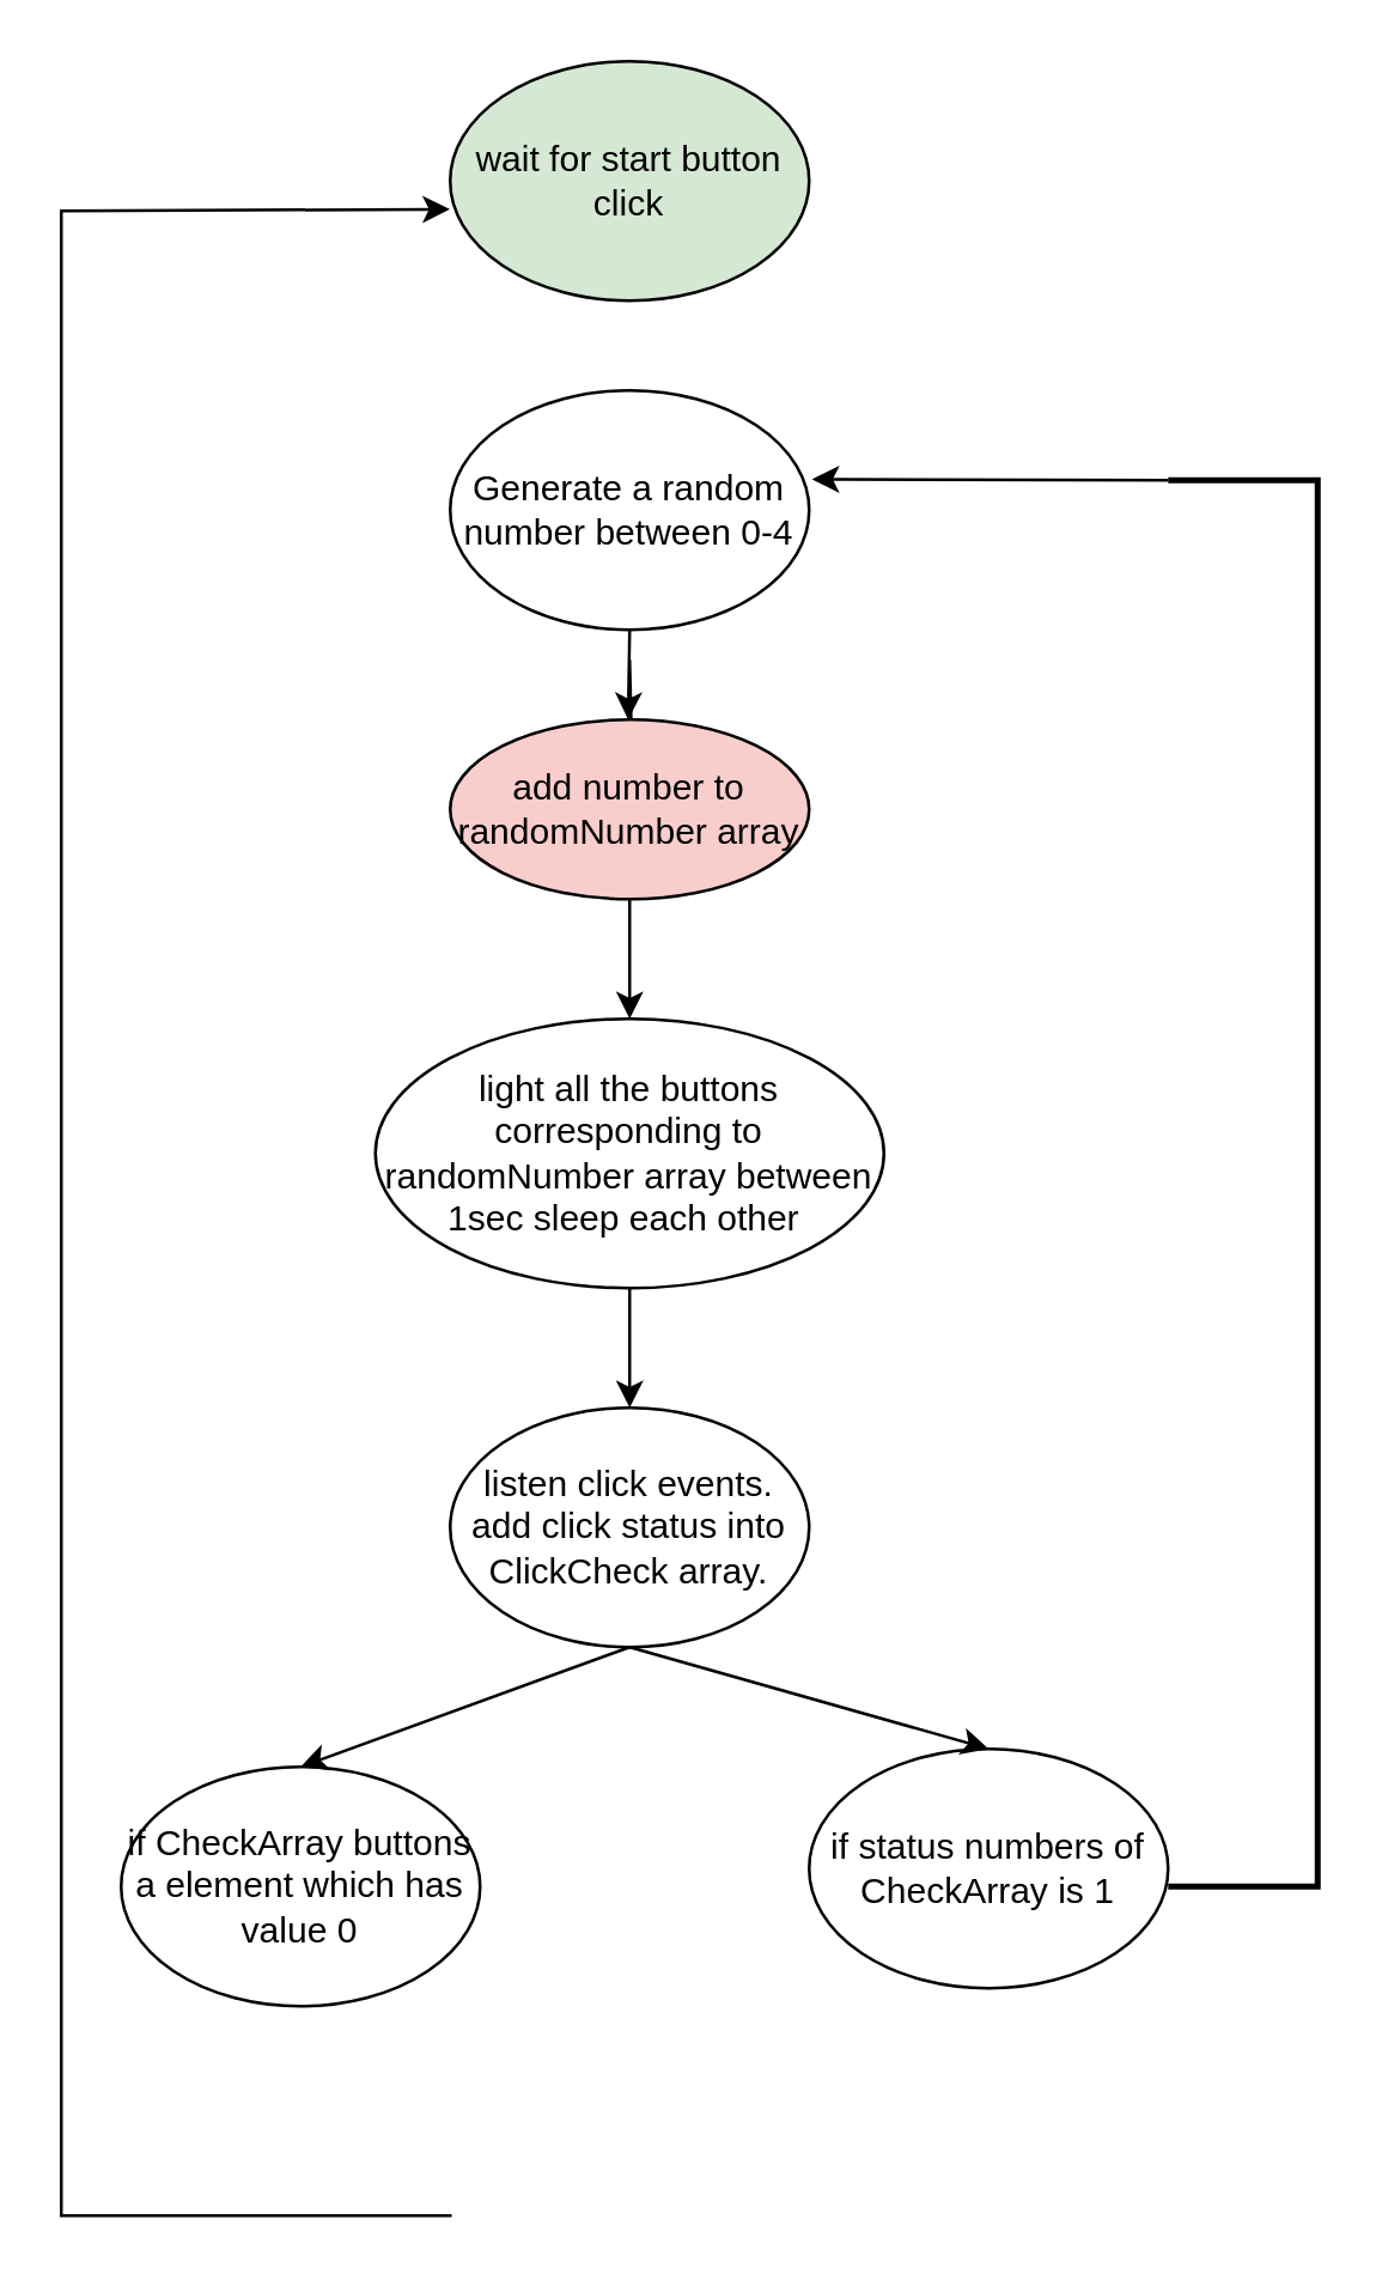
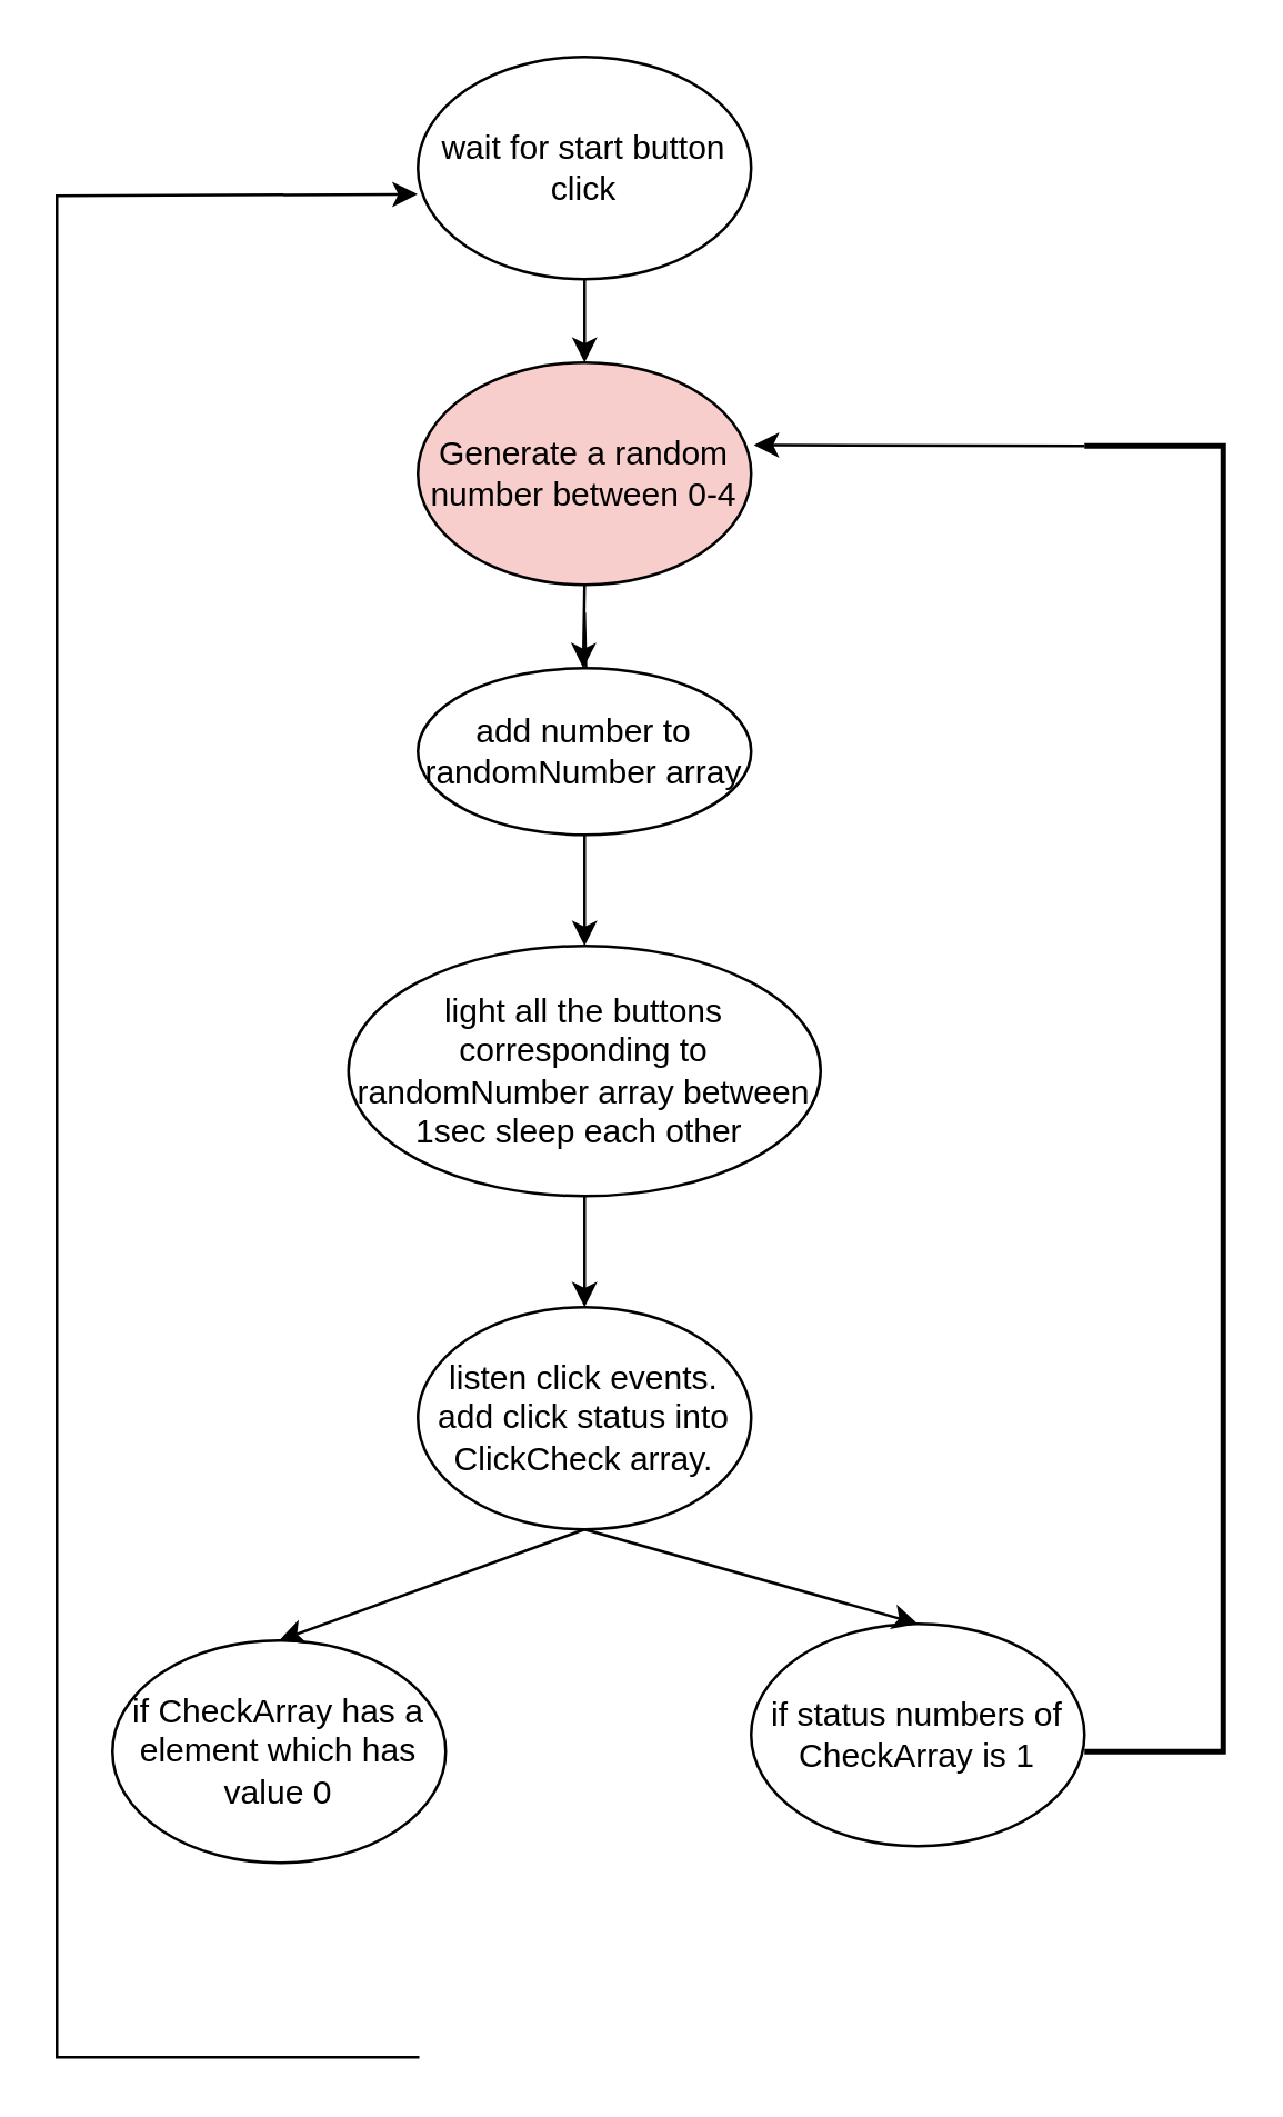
  <mxCell id="0" />
  <mxCell id="1" parent="0" />
  <mxCell id="2" value="" style="edgeStyle=orthogonalEdgeStyle;rounded=0;orthogonalLoop=1;jettySize=auto;html=1;" edge="1" parent="1" target="5"><mxGeometry relative="1" as="geometry"><mxPoint x="210" y="220" as="sourcePoint" /></mxGeometry></mxCell>
- <mxCell id="3" value="Generate a random number between 0-4" style="ellipse;whiteSpace=wrap;html=1;" vertex="1" parent="1"><mxGeometry x="150" y="130" width="120" height="80" as="geometry" /></mxCell>
+ <mxCell id="3" value="Generate a random number between 0-4" style="ellipse;whiteSpace=wrap;html=1;fillColor=#f8cecc;" vertex="1" parent="1"><mxGeometry x="150" y="130" width="120" height="80" as="geometry" /></mxCell>
  <mxCell id="4" value="" style="endArrow=classic;html=1;" edge="1" parent="1"><mxGeometry width="50" height="50" relative="1" as="geometry"><mxPoint x="210" y="210" as="sourcePoint" /><mxPoint x="209.5" y="240" as="targetPoint" /></mxGeometry></mxCell>
- <mxCell id="5" value="add number to randomNumber array" style="ellipse;whiteSpace=wrap;html=1;fillColor=#f8cecc;" vertex="1" parent="1"><mxGeometry x="150" y="240" width="120" height="60" as="geometry" /></mxCell>
+ <mxCell id="5" value="add number to randomNumber array" style="ellipse;whiteSpace=wrap;html=1;" vertex="1" parent="1"><mxGeometry x="150" y="240" width="120" height="60" as="geometry" /></mxCell>
  <mxCell id="6" value="" style="endArrow=classic;html=1;exitX=0.5;exitY=1;exitDx=0;exitDy=0;" edge="1" parent="1" source="5"><mxGeometry width="50" height="50" relative="1" as="geometry"><mxPoint x="200" y="400" as="sourcePoint" /><mxPoint x="210" y="340" as="targetPoint" /></mxGeometry></mxCell>
  <mxCell id="7" value="light all the buttons corresponding to randomNumber array between 1sec sleep each other&amp;nbsp;" style="ellipse;whiteSpace=wrap;html=1;" vertex="1" parent="1"><mxGeometry x="125" y="340" width="170" height="90" as="geometry" /></mxCell>
- <mxCell id="8" value="wait for start button click" style="ellipse;whiteSpace=wrap;html=1;fillColor=#d5e8d4;" vertex="1" parent="1"><mxGeometry x="150" y="20" width="120" height="80" as="geometry" /></mxCell>
+ <mxCell id="8" value="wait for start button click" style="ellipse;whiteSpace=wrap;html=1;" vertex="1" parent="1"><mxGeometry x="150" y="20" width="120" height="80" as="geometry" /></mxCell>
+ <mxCell id="9" value="" style="endArrow=classic;html=1;exitX=0.5;exitY=1;exitDx=0;exitDy=0;entryX=0.5;entryY=0;entryDx=0;entryDy=0;" edge="1" parent="1" source="8" target="3"><mxGeometry width="50" height="50" relative="1" as="geometry"><mxPoint x="220" y="120" as="sourcePoint" /><mxPoint x="270" y="70" as="targetPoint" /></mxGeometry></mxCell>
  <mxCell id="10" value="listen click events. add click status into ClickCheck array." style="ellipse;whiteSpace=wrap;html=1;" vertex="1" parent="1"><mxGeometry x="150" y="470" width="120" height="80" as="geometry" /></mxCell>
  <mxCell id="11" value="" style="endArrow=classic;html=1;exitX=0.5;exitY=1;exitDx=0;exitDy=0;" edge="1" parent="1" source="7" target="10"><mxGeometry width="50" height="50" relative="1" as="geometry"><mxPoint x="150" y="370" as="sourcePoint" /><mxPoint x="200" y="320" as="targetPoint" /></mxGeometry></mxCell>
  <mxCell id="12" value="if status numbers of CheckArray is 1" style="ellipse;whiteSpace=wrap;html=1;" vertex="1" parent="1"><mxGeometry x="270" y="584" width="120" height="80" as="geometry" /></mxCell>
  <mxCell id="13" value="" style="endArrow=classic;html=1;exitX=0.5;exitY=1;exitDx=0;exitDy=0;entryX=0.5;entryY=0;entryDx=0;entryDy=0;" edge="1" parent="1" source="10" target="12"><mxGeometry width="50" height="50" relative="1" as="geometry"><mxPoint x="150" y="500" as="sourcePoint" /><mxPoint x="200" y="450" as="targetPoint" /></mxGeometry></mxCell>
  <mxCell id="14" value="" style="strokeWidth=2;html=1;shape=mxgraph.flowchart.annotation_1;align=left;pointerEvents=1;direction=west;" vertex="1" parent="1"><mxGeometry x="390" y="160" width="50" height="470" as="geometry" /></mxCell>
  <mxCell id="15" value="" style="endArrow=classic;html=1;exitX=1;exitY=1;exitDx=0;exitDy=0;exitPerimeter=0;entryX=1.008;entryY=0.371;entryDx=0;entryDy=0;entryPerimeter=0;" edge="1" parent="1" source="14" target="3"><mxGeometry width="50" height="50" relative="1" as="geometry"><mxPoint x="150" y="500" as="sourcePoint" /><mxPoint x="200" y="450" as="targetPoint" /></mxGeometry></mxCell>
- <mxCell id="16" value="if CheckArray buttons a element which has value 0" style="ellipse;whiteSpace=wrap;html=1;" vertex="1" parent="1"><mxGeometry x="40" y="590" width="120" height="80" as="geometry" /></mxCell>
+ <mxCell id="16" value="if CheckArray has a element which has value 0" style="ellipse;whiteSpace=wrap;html=1;" vertex="1" parent="1"><mxGeometry x="40" y="590" width="120" height="80" as="geometry" /></mxCell>
  <mxCell id="17" value="" style="endArrow=classic;html=1;exitX=0.5;exitY=1;exitDx=0;exitDy=0;entryX=0.5;entryY=0;entryDx=0;entryDy=0;" edge="1" parent="1" source="10" target="16"><mxGeometry width="50" height="50" relative="1" as="geometry"><mxPoint x="150" y="490" as="sourcePoint" /><mxPoint x="200" y="440" as="targetPoint" /></mxGeometry></mxCell>
  <mxCell id="18" value="" style="shape=partialRectangle;whiteSpace=wrap;html=1;top=0;left=0;fillColor=none;direction=south;" vertex="1" parent="1"><mxGeometry x="20" y="70" width="130" height="670" as="geometry" /></mxCell>
  <mxCell id="19" value="" style="endArrow=classic;html=1;exitX=0;exitY=1;exitDx=0;exitDy=0;entryX=-0.001;entryY=0.618;entryDx=0;entryDy=0;entryPerimeter=0;" edge="1" parent="1" source="18" target="8"><mxGeometry width="50" height="50" relative="1" as="geometry"><mxPoint x="150" y="200" as="sourcePoint" /><mxPoint x="200" y="150" as="targetPoint" /></mxGeometry></mxCell>
